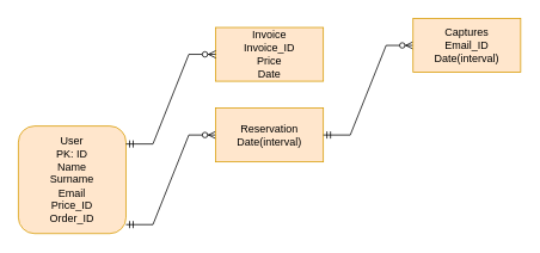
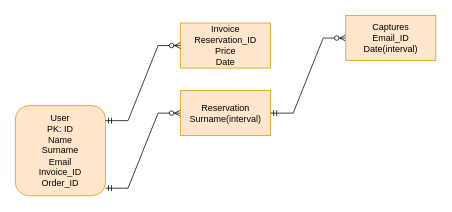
  <mxCell id="0" />
  <mxCell id="1" parent="0" />
- <mxCell id="2" value="User&lt;br&gt;PK: ID&lt;br&gt;Name&lt;br&gt;Surname&lt;br&gt;Email&lt;br&gt;Price_ID&lt;br&gt;Order_ID&lt;br&gt;" style="rounded=1;whiteSpace=wrap;html=1;fillColor=#ffe6cc;strokeColor=#d79b00;shadow=0;" vertex="1" parent="1"><mxGeometry x="20" y="140" width="120" height="120" as="geometry" /></mxCell>
- <mxCell id="3" value="Invoice&lt;br&gt;Invoice_ID&lt;br&gt;Price&lt;br&gt;Date" style="rounded=0;whiteSpace=wrap;html=1;glass=0;fillColor=#ffe6cc;strokeColor=#d79b00;" vertex="1" parent="1"><mxGeometry x="240" y="30" width="120" height="60" as="geometry" /></mxCell>
+ <mxCell id="2" value="User&lt;br&gt;PK: ID&lt;br&gt;Name&lt;br&gt;Surname&lt;br&gt;Email&lt;br&gt;Invoice_ID&lt;br&gt;Order_ID&lt;br&gt;" style="rounded=1;whiteSpace=wrap;html=1;fillColor=#ffe6cc;strokeColor=#d79b00;shadow=0;" vertex="1" parent="1"><mxGeometry x="20" y="140" width="120" height="120" as="geometry" /></mxCell>
+ <mxCell id="3" value="Invoice&lt;br&gt;Reservation_ID&lt;br&gt;Price&lt;br&gt;Date" style="rounded=0;whiteSpace=wrap;html=1;glass=0;fillColor=#ffe6cc;strokeColor=#d79b00;" vertex="1" parent="1"><mxGeometry x="240" y="30" width="120" height="60" as="geometry" /></mxCell>
  <mxCell id="4" value="" style="edgeStyle=entityRelationEdgeStyle;fontSize=12;html=1;endArrow=ERzeroToMany;startArrow=ERmandOne;rounded=0;" edge="1" parent="1"><mxGeometry width="100" height="100" relative="1" as="geometry"><mxPoint x="140" y="160" as="sourcePoint" /><mxPoint x="240" y="60" as="targetPoint" /></mxGeometry></mxCell>
  <mxCell id="5" value="" style="edgeStyle=entityRelationEdgeStyle;fontSize=12;html=1;endArrow=ERzeroToMany;startArrow=ERmandOne;rounded=0;" edge="1" parent="1"><mxGeometry width="100" height="100" relative="1" as="geometry"><mxPoint x="140" y="250" as="sourcePoint" /><mxPoint x="240" y="150" as="targetPoint" /></mxGeometry></mxCell>
- <mxCell id="6" value="Reservation&lt;br&gt;Date(interval)" style="rounded=0;whiteSpace=wrap;html=1;glass=0;fillColor=#ffe6cc;strokeColor=#d79b00;" vertex="1" parent="1"><mxGeometry x="240" y="120" width="120" height="60" as="geometry" /></mxCell>
+ <mxCell id="6" value="Reservation&lt;br&gt;Surname(interval)" style="rounded=0;whiteSpace=wrap;html=1;glass=0;fillColor=#ffe6cc;strokeColor=#d79b00;" vertex="1" parent="1"><mxGeometry x="240" y="120" width="120" height="60" as="geometry" /></mxCell>
  <mxCell id="7" value="" style="edgeStyle=entityRelationEdgeStyle;fontSize=12;html=1;endArrow=ERzeroToMany;startArrow=ERmandOne;rounded=0;" edge="1" parent="1"><mxGeometry width="100" height="100" relative="1" as="geometry"><mxPoint x="360" y="150" as="sourcePoint" /><mxPoint x="460" y="50" as="targetPoint" /></mxGeometry></mxCell>
  <mxCell id="8" value="Captures&lt;br&gt;Email_ID&lt;br&gt;Date(interval)" style="rounded=0;whiteSpace=wrap;html=1;glass=0;fillColor=#ffe6cc;strokeColor=#d79b00;" vertex="1" parent="1"><mxGeometry x="460" y="20" width="120" height="60" as="geometry" /></mxCell>
